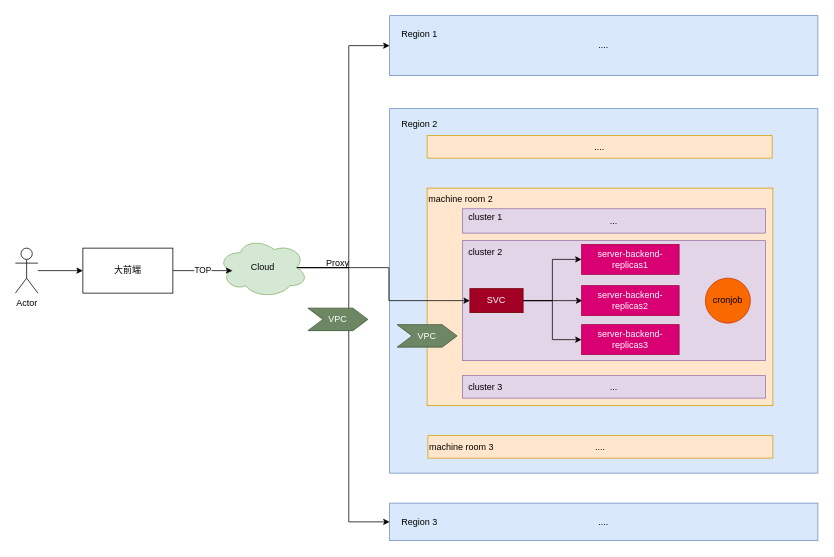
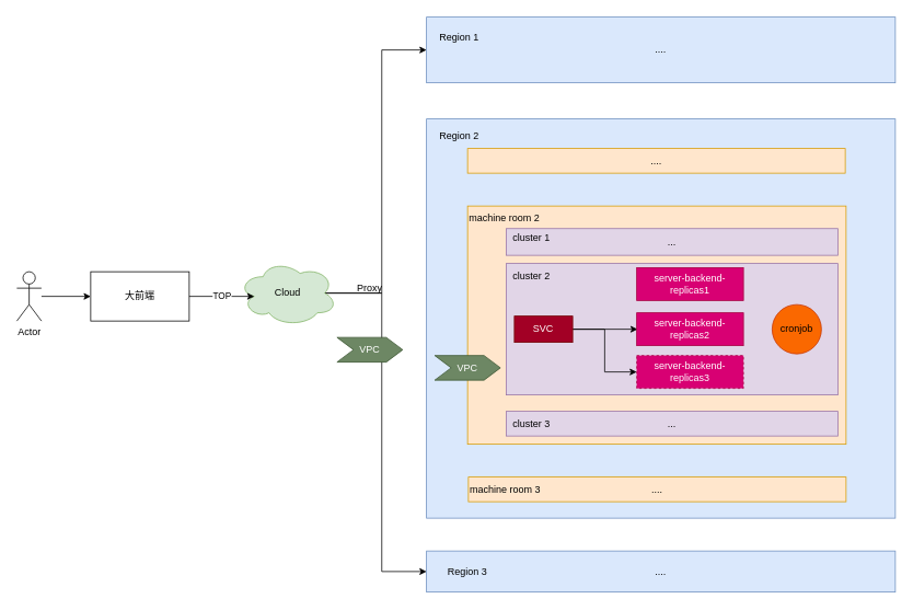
  <mxCell id="0" />
  <mxCell id="1" parent="0" />
  <mxCell id="2" style="edgeStyle=orthogonalEdgeStyle;rounded=0;orthogonalLoop=1;jettySize=auto;html=1;entryX=0;entryY=0.5;entryDx=0;entryDy=0;" parent="1" source="3" target="7" edge="1"><mxGeometry relative="1" as="geometry" /></mxCell>
  <mxCell id="3" value="Actor" style="shape=umlActor;verticalLabelPosition=bottom;verticalAlign=top;html=1;outlineConnect=0;" parent="1" vertex="1"><mxGeometry x="20" y="330" width="30" height="60" as="geometry" /></mxCell>
  <mxCell id="4" style="edgeStyle=orthogonalEdgeStyle;rounded=0;orthogonalLoop=1;jettySize=auto;html=1;exitX=0.875;exitY=0.5;exitDx=0;exitDy=0;exitPerimeter=0;entryX=0;entryY=0.5;entryDx=0;entryDy=0;" parent="1" source="6" target="9" edge="1"><mxGeometry relative="1" as="geometry" /></mxCell>
  <mxCell id="5" style="edgeStyle=orthogonalEdgeStyle;rounded=0;orthogonalLoop=1;jettySize=auto;html=1;exitX=0.875;exitY=0.5;exitDx=0;exitDy=0;exitPerimeter=0;entryX=0;entryY=0.5;entryDx=0;entryDy=0;" parent="1" source="6" target="13" edge="1"><mxGeometry relative="1" as="geometry" /></mxCell>
  <mxCell id="6" value="Cloud" style="ellipse;shape=cloud;whiteSpace=wrap;html=1;fillColor=#d5e8d4;strokeColor=#82b366;" parent="1" vertex="1"><mxGeometry x="290" y="316" width="120" height="80" as="geometry" /></mxCell>
  <mxCell id="7" value="大前端" style="rounded=0;whiteSpace=wrap;html=1;" parent="1" vertex="1"><mxGeometry x="110" y="330" width="120" height="60" as="geometry" /></mxCell>
  <mxCell id="8" value="TOP" style="edgeStyle=orthogonalEdgeStyle;rounded=0;orthogonalLoop=1;jettySize=auto;html=1;entryX=0.16;entryY=0.55;entryDx=0;entryDy=0;entryPerimeter=0;" parent="1" source="7" target="6" edge="1"><mxGeometry relative="1" as="geometry" /></mxCell>
  <mxCell id="9" value="...." style="rounded=0;whiteSpace=wrap;html=1;fillColor=#dae8fc;strokeColor=#6c8ebf;" parent="1" vertex="1"><mxGeometry x="519" y="20" width="571" height="80" as="geometry" /></mxCell>
  <mxCell id="10" value="Region 1" style="text;html=1;strokeColor=none;fillColor=none;align=center;verticalAlign=middle;whiteSpace=wrap;rounded=0;" parent="1" vertex="1"><mxGeometry x="529" y="30" width="60" height="30" as="geometry" /></mxCell>
  <mxCell id="11" value="" style="rounded=0;whiteSpace=wrap;html=1;fillColor=#dae8fc;strokeColor=#6c8ebf;" parent="1" vertex="1"><mxGeometry x="519" y="144" width="571" height="486" as="geometry" /></mxCell>
  <mxCell id="12" value="Region 2" style="text;html=1;strokeColor=none;fillColor=none;align=center;verticalAlign=middle;whiteSpace=wrap;rounded=0;" parent="1" vertex="1"><mxGeometry x="529" y="150" width="60" height="30" as="geometry" /></mxCell>
  <mxCell id="13" value="...." style="rounded=0;whiteSpace=wrap;html=1;fillColor=#dae8fc;strokeColor=#6c8ebf;" parent="1" vertex="1"><mxGeometry x="519" y="670" width="571" height="50" as="geometry" /></mxCell>
- <mxCell id="14" value="Region 3" style="text;html=1;strokeColor=none;fillColor=none;align=center;verticalAlign=middle;whiteSpace=wrap;rounded=0;" parent="1" vertex="1"><mxGeometry x="529" y="680" width="60" height="30" as="geometry" /></mxCell>
+ <mxCell id="14" value="Region 3" style="text;html=1;strokeColor=none;fillColor=none;align=center;verticalAlign=middle;whiteSpace=wrap;rounded=0;" parent="1" vertex="1"><mxGeometry x="539" y="680" width="60" height="30" as="geometry" /></mxCell>
  <mxCell id="15" value="Proxy" style="text;html=1;strokeColor=none;fillColor=none;align=center;verticalAlign=middle;whiteSpace=wrap;rounded=0;" parent="1" vertex="1"><mxGeometry x="420" y="335" width="60" height="30" as="geometry" /></mxCell>
  <mxCell id="16" value="...." style="rounded=0;whiteSpace=wrap;html=1;fillColor=#ffe6cc;strokeColor=#d79b00;" parent="1" vertex="1"><mxGeometry x="569" y="180" width="460" height="30" as="geometry" /></mxCell>
  <mxCell id="17" value="" style="rounded=0;whiteSpace=wrap;html=1;fillColor=#ffe6cc;strokeColor=#d79b00;" parent="1" vertex="1"><mxGeometry x="569" y="250" width="461" height="290" as="geometry" /></mxCell>
  <mxCell id="18" value="machine room 2" style="text;html=1;strokeColor=none;fillColor=none;align=center;verticalAlign=middle;whiteSpace=wrap;rounded=0;" parent="1" vertex="1"><mxGeometry x="569" y="250" width="90" height="30" as="geometry" /></mxCell>
  <mxCell id="19" value="...." style="rounded=0;whiteSpace=wrap;html=1;fillColor=#ffe6cc;strokeColor=#d79b00;" parent="1" vertex="1"><mxGeometry x="570" y="580" width="460" height="30" as="geometry" /></mxCell>
  <mxCell id="20" value="machine room 3" style="text;html=1;strokeColor=none;fillColor=none;align=center;verticalAlign=middle;whiteSpace=wrap;rounded=0;" parent="1" vertex="1"><mxGeometry x="570" y="580" width="90" height="30" as="geometry" /></mxCell>
  <mxCell id="21" value="..." style="rounded=0;whiteSpace=wrap;html=1;fillColor=#e1d5e7;strokeColor=#9673a6;" parent="1" vertex="1"><mxGeometry x="616" y="277.5" width="404" height="32.5" as="geometry" /></mxCell>
  <mxCell id="22" value="cluster 1" style="text;html=1;strokeColor=none;fillColor=none;align=center;verticalAlign=middle;whiteSpace=wrap;rounded=0;" parent="1" vertex="1"><mxGeometry x="617" y="273.75" width="60" height="30" as="geometry" /></mxCell>
  <mxCell id="23" value="" style="rounded=0;whiteSpace=wrap;html=1;fillColor=#e1d5e7;strokeColor=#9673a6;" parent="1" vertex="1"><mxGeometry x="616" y="320" width="404" height="160" as="geometry" /></mxCell>
  <mxCell id="24" value="..." style="rounded=0;whiteSpace=wrap;html=1;fillColor=#e1d5e7;strokeColor=#9673a6;" parent="1" vertex="1"><mxGeometry x="616" y="500" width="404" height="30" as="geometry" /></mxCell>
  <mxCell id="25" value="cluster 2" style="text;html=1;strokeColor=none;fillColor=none;align=center;verticalAlign=middle;whiteSpace=wrap;rounded=0;" parent="1" vertex="1"><mxGeometry x="617" y="320" width="60" height="30" as="geometry" /></mxCell>
  <mxCell id="26" value="cluster 3" style="text;html=1;strokeColor=none;fillColor=none;align=center;verticalAlign=middle;whiteSpace=wrap;rounded=0;" parent="1" vertex="1"><mxGeometry x="617" y="500" width="60" height="30" as="geometry" /></mxCell>
- <mxCell id="27" style="edgeStyle=orthogonalEdgeStyle;rounded=0;orthogonalLoop=1;jettySize=auto;html=1;exitX=1;exitY=0.5;exitDx=0;exitDy=0;entryX=0;entryY=0.5;entryDx=0;entryDy=0;" parent="1" source="30" target="31" edge="1"><mxGeometry relative="1" as="geometry" /></mxCell>
  <mxCell id="28" style="edgeStyle=orthogonalEdgeStyle;rounded=0;orthogonalLoop=1;jettySize=auto;html=1;entryX=0;entryY=0.5;entryDx=0;entryDy=0;" parent="1" source="30" edge="1"><mxGeometry relative="1" as="geometry"><mxPoint x="776" y="400" as="targetPoint" /></mxGeometry></mxCell>
  <mxCell id="29" style="edgeStyle=orthogonalEdgeStyle;rounded=0;orthogonalLoop=1;jettySize=auto;html=1;exitX=1;exitY=0.5;exitDx=0;exitDy=0;entryX=0;entryY=0.5;entryDx=0;entryDy=0;" parent="1" source="30" target="34" edge="1"><mxGeometry relative="1" as="geometry" /></mxCell>
  <mxCell id="30" value="SVC" style="rounded=0;whiteSpace=wrap;html=1;fillColor=#a20025;fontColor=#ffffff;strokeColor=#6F0000;" parent="1" vertex="1"><mxGeometry x="626" y="384" width="71" height="32" as="geometry" /></mxCell>
  <mxCell id="31" value="server-backend-replicas1" style="rounded=0;whiteSpace=wrap;html=1;fillColor=#d80073;fontColor=#ffffff;strokeColor=#A50040;" parent="1" vertex="1"><mxGeometry x="775" y="325" width="130" height="40" as="geometry" /></mxCell>
- <mxCell id="32" style="edgeStyle=orthogonalEdgeStyle;rounded=0;orthogonalLoop=1;jettySize=auto;html=1;exitX=0.875;exitY=0.5;exitDx=0;exitDy=0;exitPerimeter=0;entryX=0;entryY=0.5;entryDx=0;entryDy=0;" parent="1" source="6" target="30" edge="1"><mxGeometry relative="1" as="geometry" /></mxCell>
  <mxCell id="33" value="server-backend-replicas2" style="rounded=0;whiteSpace=wrap;html=1;fillColor=#d80073;fontColor=#ffffff;strokeColor=#A50040;" parent="1" vertex="1"><mxGeometry x="775" y="380" width="130" height="40" as="geometry" /></mxCell>
- <mxCell id="34" value="server-backend-replicas3" style="rounded=0;whiteSpace=wrap;html=1;fillColor=#d80073;fontColor=#ffffff;strokeColor=#A50040;" parent="1" vertex="1"><mxGeometry x="775" y="432" width="130" height="40" as="geometry" /></mxCell>
+ <mxCell id="34" value="server-backend-replicas3" style="rounded=0;whiteSpace=wrap;html=1;fillColor=#d80073;fontColor=#ffffff;strokeColor=#A50040;dashed=1;" parent="1" vertex="1"><mxGeometry x="775" y="432" width="130" height="40" as="geometry" /></mxCell>
  <mxCell id="35" value="VPC" style="shape=step;perimeter=stepPerimeter;whiteSpace=wrap;html=1;fixedSize=1;fillColor=#6d8764;fontColor=#ffffff;strokeColor=#3A5431;" parent="1" vertex="1"><mxGeometry x="529" y="432" width="80" height="30" as="geometry" /></mxCell>
  <mxCell id="36" value="VPC" style="shape=step;perimeter=stepPerimeter;whiteSpace=wrap;html=1;fixedSize=1;fillColor=#6d8764;fontColor=#ffffff;strokeColor=#3A5431;" parent="1" vertex="1"><mxGeometry x="410" y="410" width="80" height="30" as="geometry" /></mxCell>
  <mxCell id="37" value="cronjob" style="ellipse;whiteSpace=wrap;html=1;aspect=fixed;rounded=0;align=center;verticalAlign=middle;fontFamily=Helvetica;fontSize=12;fontColor=#000000;fillColor=#fa6800;strokeColor=#C73500;" vertex="1" parent="1"><mxGeometry x="940" y="370" width="60" height="60" as="geometry" /></mxCell>
